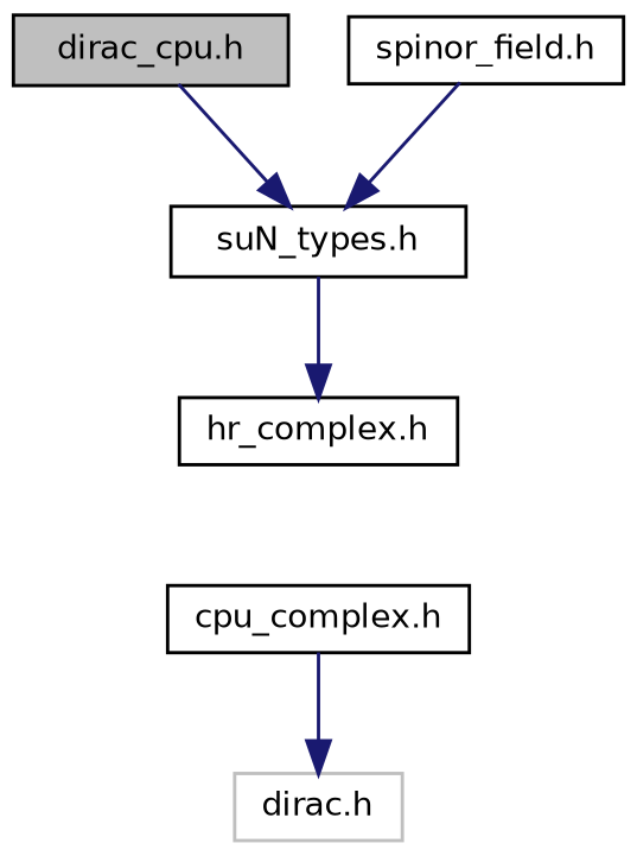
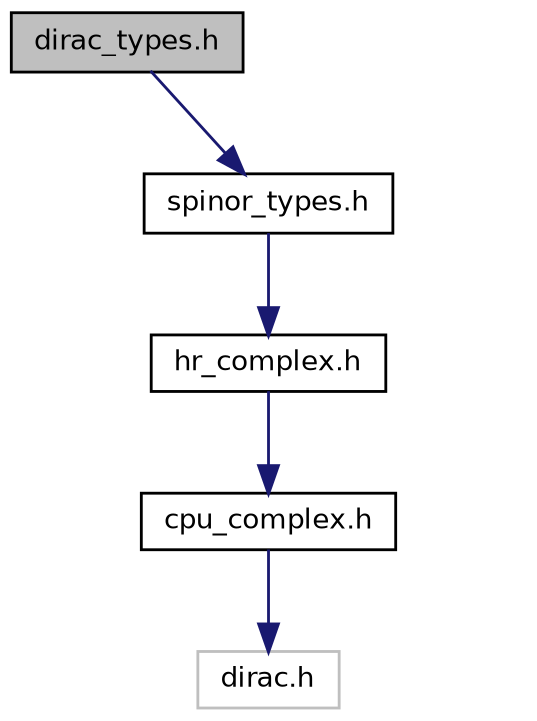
  digraph {
    node [color=black fillcolor=white fontname=Helvetica fontsize=10 shape=record style=filled]
    edge [color=midnightblue fontname=Helvetica fontsize=10 labelfontname=Helvetica labelfontsize=10 style=solid]
-   n1 [fillcolor=grey75 fontcolor=black height=0.2 label="dirac_cpu.h" width=0.4]
-   n2 [height=0.2 label="suN_types.h" width=0.4]
-   n3 [height=0.2 label="spinor_field.h" width=0.4]
+   n1 [fillcolor=grey75 fontcolor=black height=0.2 label="dirac_types.h" width=0.4]
+   n2 [height=0.2 label="spinor_types.h" width=0.4]
    n4 [height=0.2 label="hr_complex.h" width=0.4]
    n5 [height=0.2 label="cpu_complex.h" width=0.4]
    n6 [color=grey75 height=0.2 label="dirac.h" width=0.4]
    n1 -> n2
    n2 -> n4
-   n3 -> n2
+   n4 -> n5
    n5 -> n6
  }
